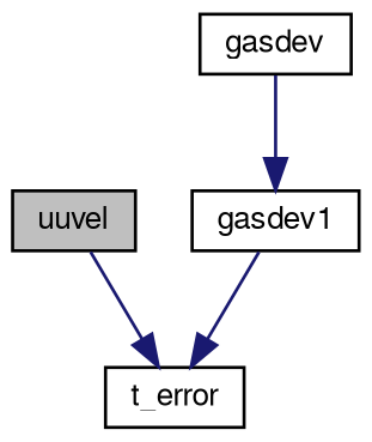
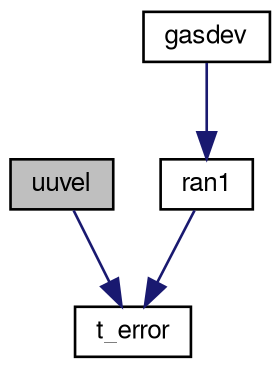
  digraph {
    rankdir=TB
    node [color=black fontname=FreeSans fontsize=10 shape=record]
    edge [color=midnightblue fontname=FreeSans fontsize=10 labelfontname=FreeSans labelfontsize=10 style=solid]
    n1 [fillcolor=grey75 fontcolor=black height=0.2 label=uuvel style=filled width=0.4]
    n2 [height=0.2 label=t_error width=0.4]
    n3 [height=0.2 label=gasdev width=0.4]
-   n4 [height=0.2 label=gasdev1 width=0.4]
+   n4 [height=0.2 label=ran1 width=0.4]
    n1 -> n2
    n3 -> n4
    n4 -> n2
  }
